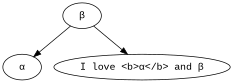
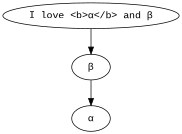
  digraph {
    fontname="Liberation Mono"
    node [fontname="Liberation Mono"]
    edge [fontname="Liberation Mono"]
    n1 [label=<&#945;>]
    n2 [label=<&#946;>]
    n3 [label="I love <b>&alpha;</b> and &beta;"]
    n2 -> n1
-   n2 -> n3
+   n3 -> n2
  }
